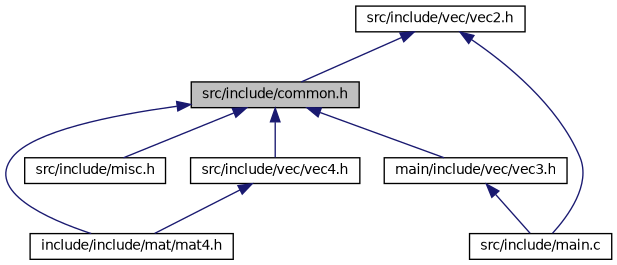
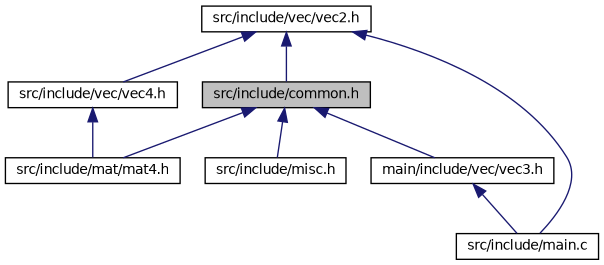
  digraph {
    node [color=black fillcolor=white fontname=Helvetica fontsize=10 shape=record style=filled]
    edge [color=midnightblue dir=back fontname=Helvetica fontsize=10 labelfontname=Helvetica labelfontsize=10 style=solid]
    n1 [fillcolor=grey75 fontcolor=black height=0.2 label="src/include/common.h" width=0.4]
-   n2 [height=0.2 label="include/include/mat/mat4.h" width=0.4]
+   n2 [height=0.2 label="src/include/mat/mat4.h" width=0.4]
    n3 [height=0.2 label="src/include/misc.h" width=0.4]
    n4 [height=0.2 label="main/include/vec/vec3.h" width=0.4]
    n5 [height=0.2 label="src/include/vec/vec4.h" width=0.4]
    n6 [height=0.2 label="src/include/vec/vec2.h" width=0.4]
    n7 [height=0.2 label="src/include/main.c" width=0.4]
    n1 -> n2
    n1 -> n3
    n1 -> n4
-   n1 -> n5
+   n6 -> n5
    n4 -> n7
    n5 -> n2
    n6 -> n1
    n6 -> n7
  }
